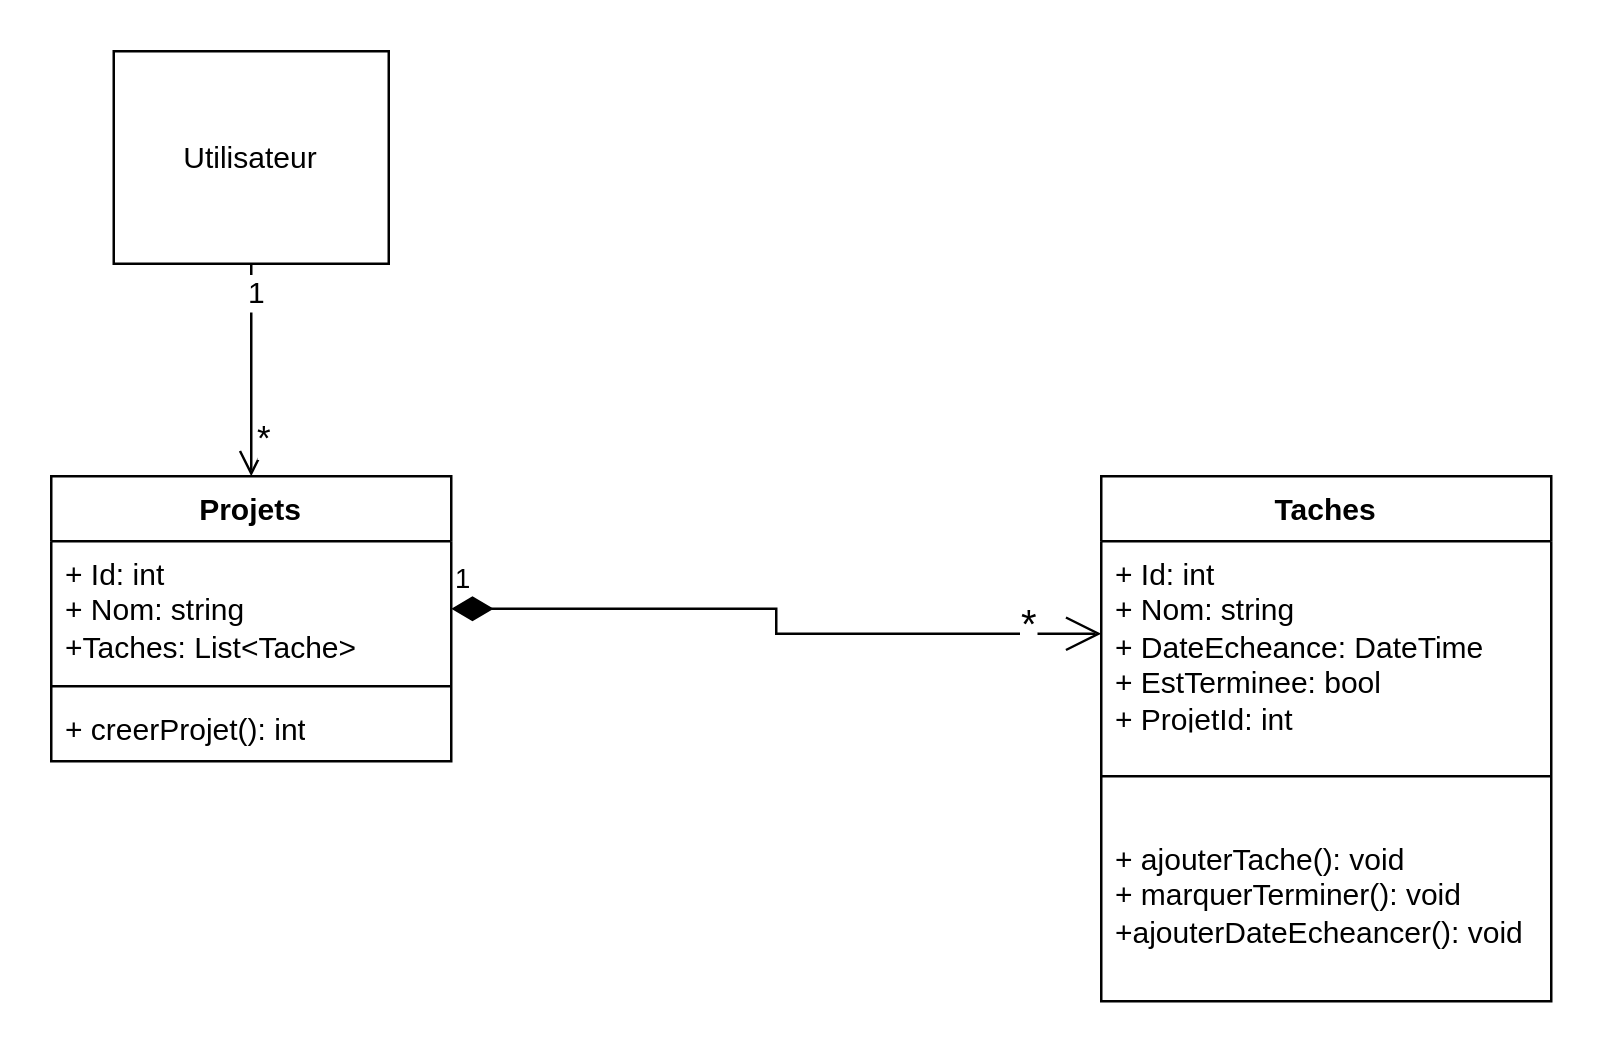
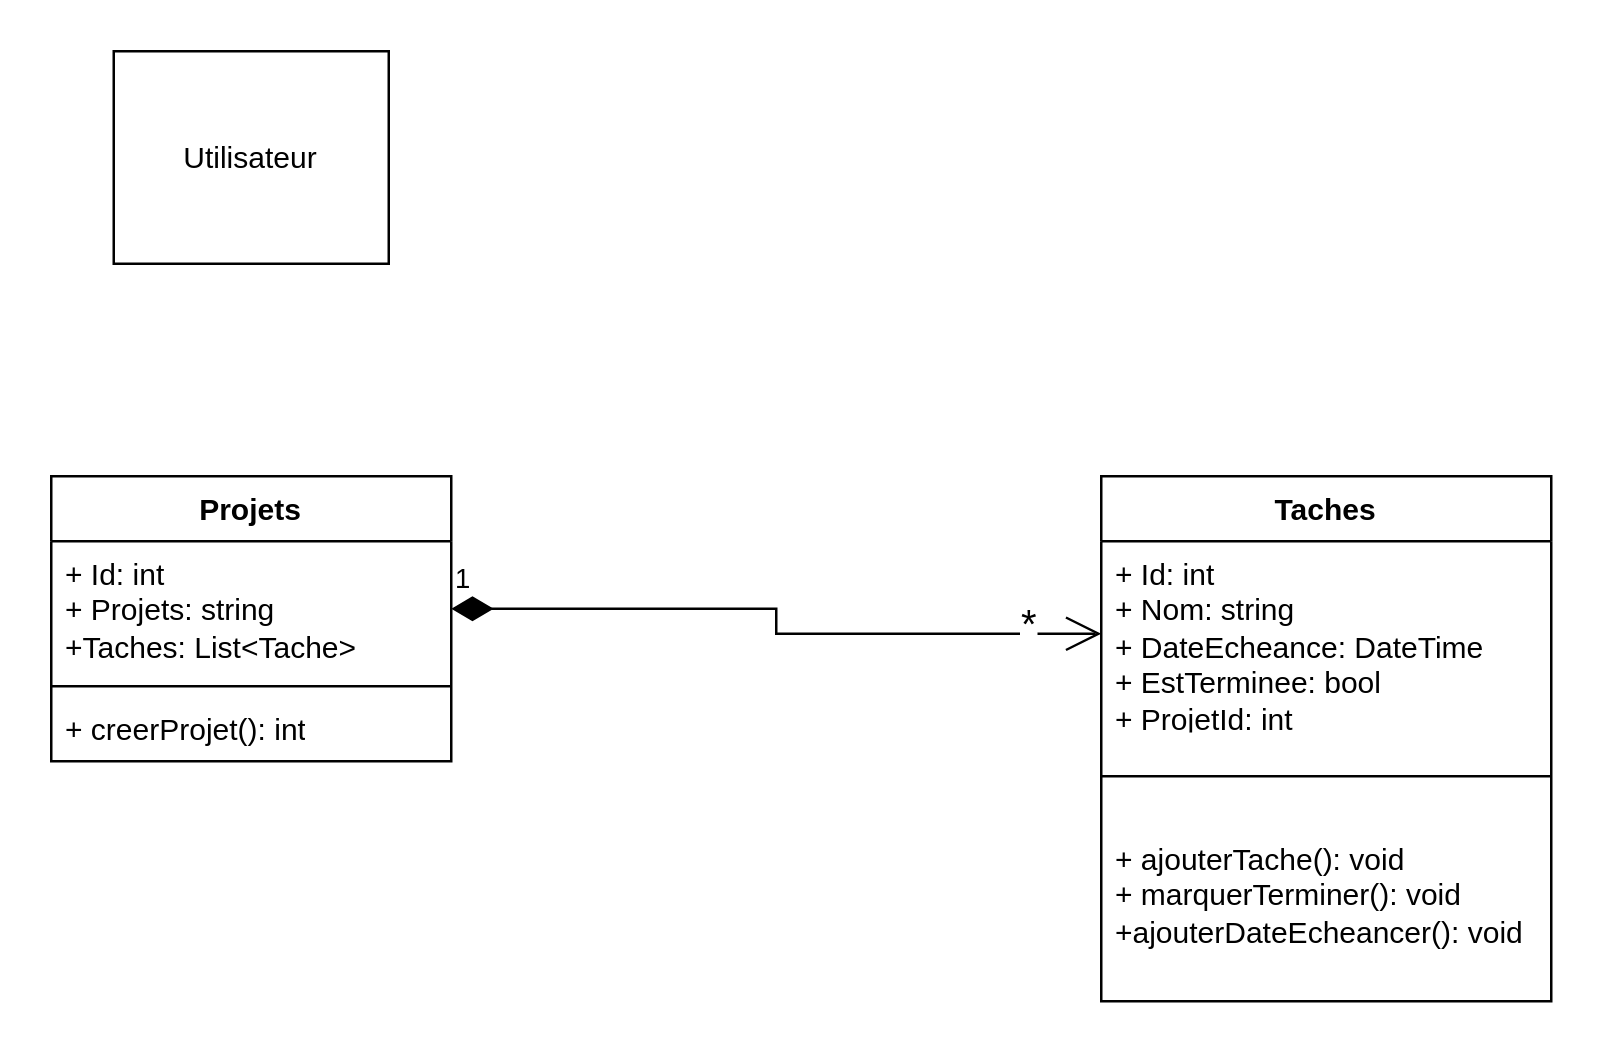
  <mxCell id="0" />
  <mxCell id="1" parent="0" />
  <mxCell id="2" value="Projets" style="swimlane;fontStyle=1;align=center;verticalAlign=top;childLayout=stackLayout;horizontal=1;startSize=26;horizontalStack=0;resizeParent=1;resizeParentMax=0;resizeLast=0;collapsible=1;marginBottom=0;whiteSpace=wrap;html=1;" vertex="1" parent="1"><mxGeometry x="20" y="190" width="160" height="114" as="geometry" /></mxCell>
- <mxCell id="3" value="+ Id: int&lt;div&gt;+ Nom: string&lt;/div&gt;&lt;div&gt;+Taches: List&amp;lt;Tache&amp;gt;&lt;/div&gt;" style="text;strokeColor=none;fillColor=none;align=left;verticalAlign=top;spacingLeft=4;spacingRight=4;overflow=hidden;rotatable=0;points=[[0,0.5],[1,0.5]];portConstraint=eastwest;whiteSpace=wrap;html=1;" vertex="1" parent="2"><mxGeometry y="26" width="160" height="54" as="geometry" /></mxCell>
+ <mxCell id="3" value="+ Id: int&lt;div&gt;+ Projets: string&lt;/div&gt;&lt;div&gt;+Taches: List&amp;lt;Tache&amp;gt;&lt;/div&gt;" style="text;strokeColor=none;fillColor=none;align=left;verticalAlign=top;spacingLeft=4;spacingRight=4;overflow=hidden;rotatable=0;points=[[0,0.5],[1,0.5]];portConstraint=eastwest;whiteSpace=wrap;html=1;" vertex="1" parent="2"><mxGeometry y="26" width="160" height="54" as="geometry" /></mxCell>
  <mxCell id="4" value="" style="line;strokeWidth=1;fillColor=none;align=left;verticalAlign=middle;spacingTop=-1;spacingLeft=3;spacingRight=3;rotatable=0;labelPosition=right;points=[];portConstraint=eastwest;strokeColor=inherit;" vertex="1" parent="2"><mxGeometry y="80" width="160" height="8" as="geometry" /></mxCell>
  <mxCell id="5" value="+ creerProjet(): int" style="text;strokeColor=none;fillColor=none;align=left;verticalAlign=top;spacingLeft=4;spacingRight=4;overflow=hidden;rotatable=0;points=[[0,0.5],[1,0.5]];portConstraint=eastwest;whiteSpace=wrap;html=1;" vertex="1" parent="2"><mxGeometry y="88" width="160" height="26" as="geometry" /></mxCell>
  <mxCell id="6" value="Taches" style="swimlane;fontStyle=1;align=center;verticalAlign=top;childLayout=stackLayout;horizontal=1;startSize=26;horizontalStack=0;resizeParent=1;resizeParentMax=0;resizeLast=0;collapsible=1;marginBottom=0;whiteSpace=wrap;html=1;" vertex="1" parent="1"><mxGeometry x="440" y="190" width="180" height="210" as="geometry" /></mxCell>
  <mxCell id="7" value="+ Id: int&lt;div&gt;+ Nom: string&lt;/div&gt;&lt;div&gt;+ DateEcheance: DateTime&lt;/div&gt;&lt;div&gt;+ EstTerminee: bool&lt;/div&gt;&lt;div&gt;+ ProjetId: int&lt;/div&gt;" style="text;strokeColor=none;fillColor=none;align=left;verticalAlign=top;spacingLeft=4;spacingRight=4;overflow=hidden;rotatable=0;points=[[0,0.5],[1,0.5]];portConstraint=eastwest;whiteSpace=wrap;html=1;" vertex="1" parent="6"><mxGeometry y="26" width="180" height="74" as="geometry" /></mxCell>
  <mxCell id="8" value="" style="line;strokeWidth=1;fillColor=none;align=left;verticalAlign=middle;spacingTop=-1;spacingLeft=3;spacingRight=3;rotatable=0;labelPosition=right;points=[];portConstraint=eastwest;strokeColor=inherit;" vertex="1" parent="6"><mxGeometry y="100" width="180" height="40" as="geometry" /></mxCell>
  <mxCell id="9" value="+ ajouterTache(): void&lt;div&gt;+ marquerTerminer(): void&lt;/div&gt;&lt;div&gt;+ajouterDateEcheancer(): void&lt;/div&gt;" style="text;strokeColor=none;fillColor=none;align=left;verticalAlign=top;spacingLeft=4;spacingRight=4;overflow=hidden;rotatable=0;points=[[0,0.5],[1,0.5]];portConstraint=eastwest;whiteSpace=wrap;html=1;" vertex="1" parent="6"><mxGeometry y="140" width="180" height="70" as="geometry" /></mxCell>
  <mxCell id="10" value="1" style="endArrow=open;html=1;endSize=12;startArrow=diamondThin;startSize=14;startFill=1;edgeStyle=orthogonalEdgeStyle;align=left;verticalAlign=bottom;rounded=0;exitX=1;exitY=0.5;exitDx=0;exitDy=0;entryX=0;entryY=0.5;entryDx=0;entryDy=0;" edge="1" parent="1" source="3" target="7"><mxGeometry x="-1" y="3" relative="1" as="geometry"><mxPoint x="290" y="350" as="sourcePoint" /><mxPoint x="400" y="360" as="targetPoint" /></mxGeometry></mxCell>
  <mxCell id="11" value="&lt;font size=&quot;3&quot;&gt;*&lt;/font&gt;" style="edgeLabel;html=1;align=center;verticalAlign=middle;resizable=0;points=[];" vertex="1" connectable="0" parent="10"><mxGeometry x="0.779" y="5" relative="1" as="geometry"><mxPoint as="offset" /></mxGeometry></mxCell>
  <mxCell id="12" value="Utilisateur" style="html=1;whiteSpace=wrap;" vertex="1" parent="1"><mxGeometry x="45" y="20" width="110" height="85" as="geometry" /></mxCell>
- <mxCell id="13" value="" style="endArrow=open;startArrow=none;endFill=0;startFill=0;endSize=8;html=1;verticalAlign=bottom;labelBackgroundColor=none;strokeWidth=1;rounded=0;exitX=0.5;exitY=1;exitDx=0;exitDy=0;entryX=0.5;entryY=0;entryDx=0;entryDy=0;" edge="1" parent="1" source="12" target="2"><mxGeometry width="160" relative="1" as="geometry"><mxPoint x="290" y="130" as="sourcePoint" /><mxPoint x="450" y="130" as="targetPoint" /></mxGeometry></mxCell>
- <mxCell id="14" value="&lt;font style=&quot;font-size: 12px;&quot;&gt;1&lt;/font&gt;" style="edgeLabel;html=1;align=center;verticalAlign=middle;resizable=0;points=[];" vertex="1" connectable="0" parent="13"><mxGeometry x="-0.741" y="1" relative="1" as="geometry"><mxPoint as="offset" /></mxGeometry></mxCell>
- <mxCell id="15" value="&lt;font style=&quot;font-size: 14px;&quot;&gt;*&lt;/font&gt;" style="edgeLabel;html=1;align=center;verticalAlign=middle;resizable=0;points=[];" vertex="1" connectable="0" parent="13"><mxGeometry x="0.615" y="4" relative="1" as="geometry"><mxPoint as="offset" /></mxGeometry></mxCell>
